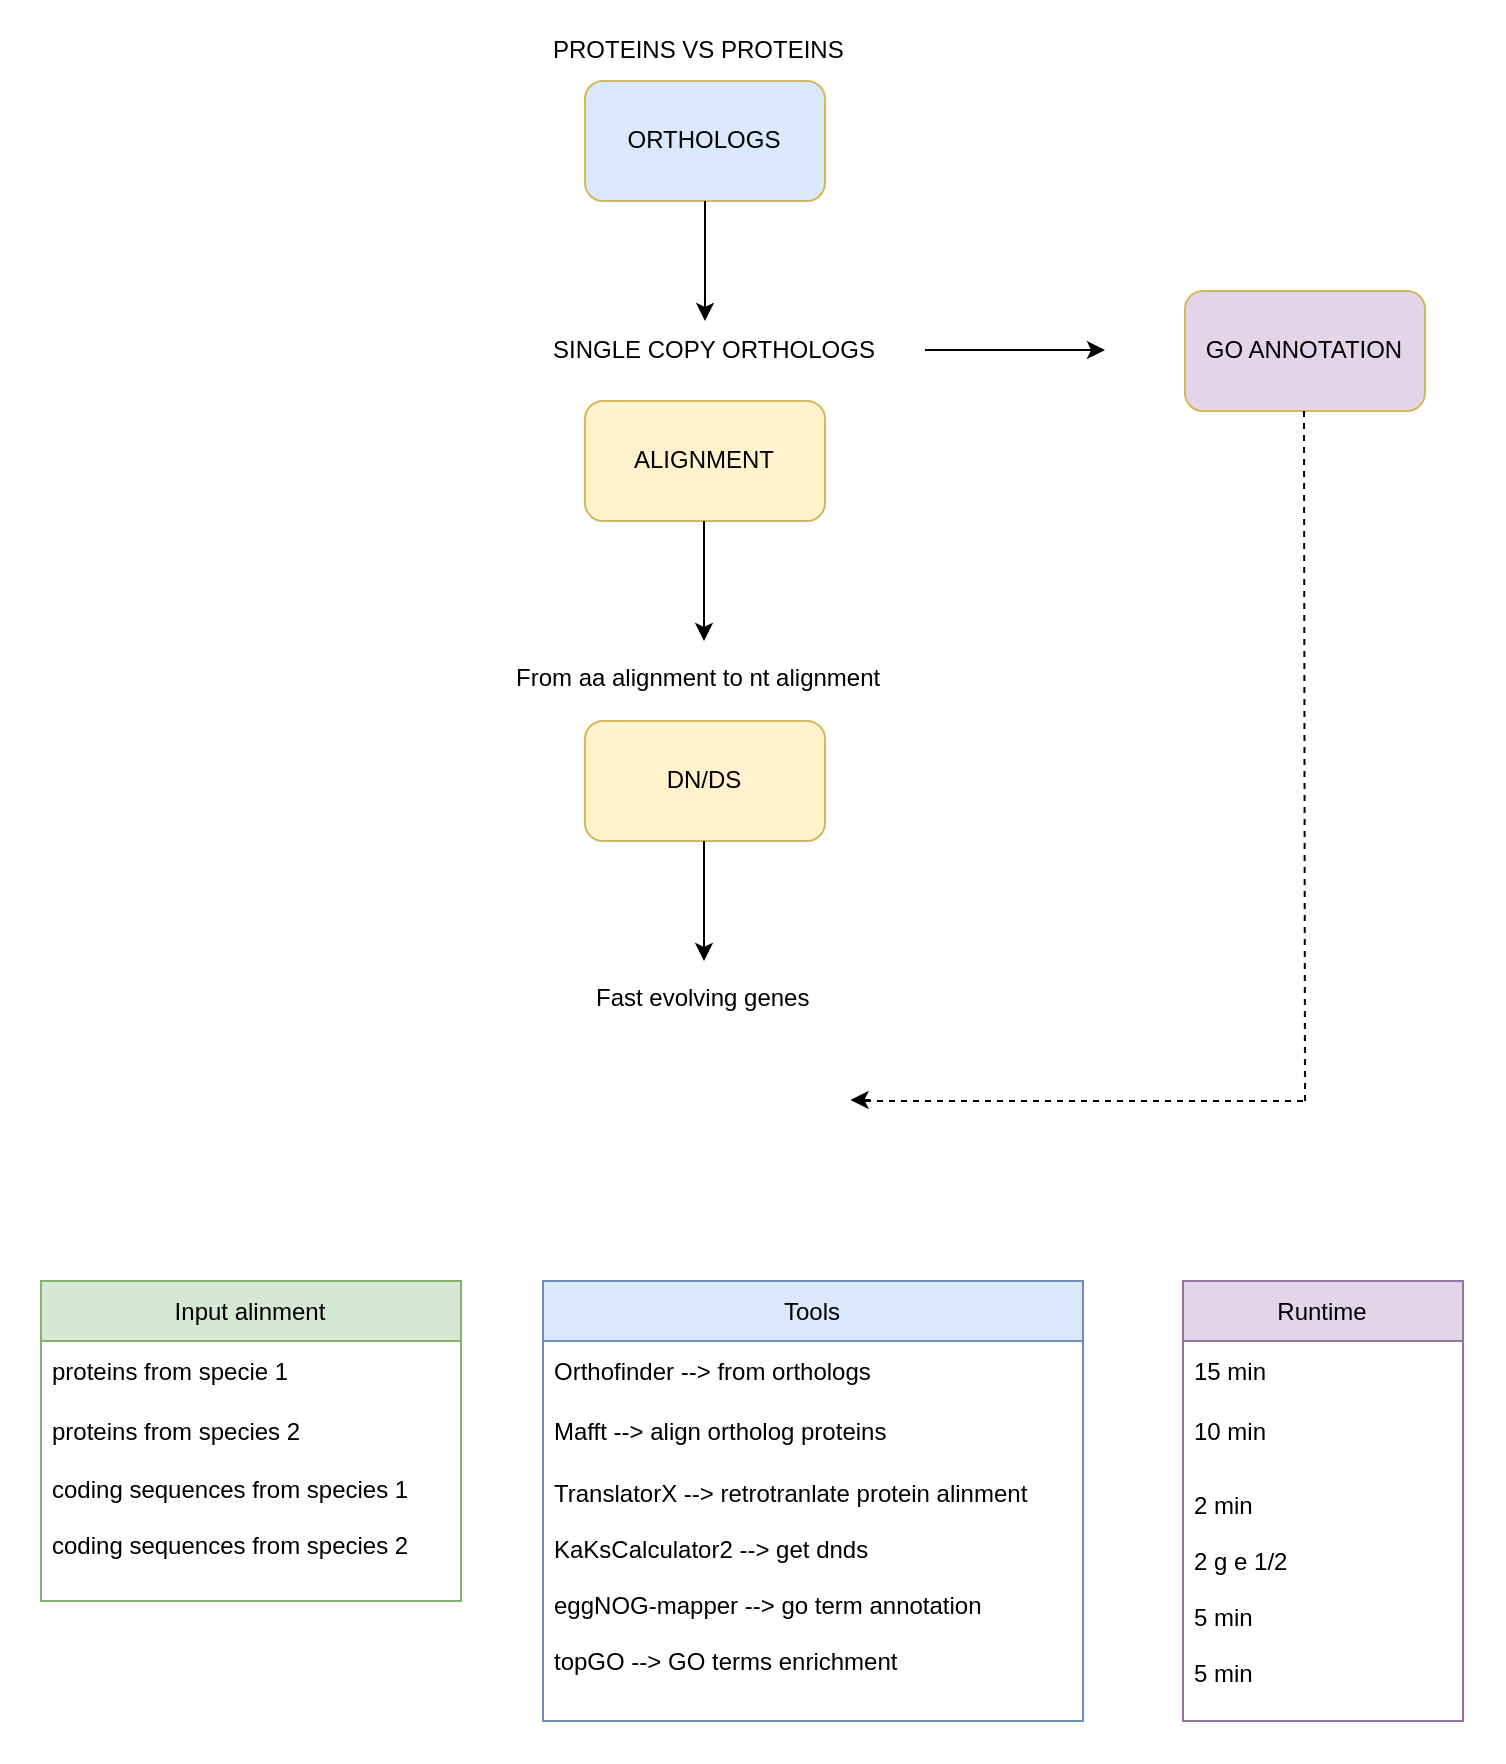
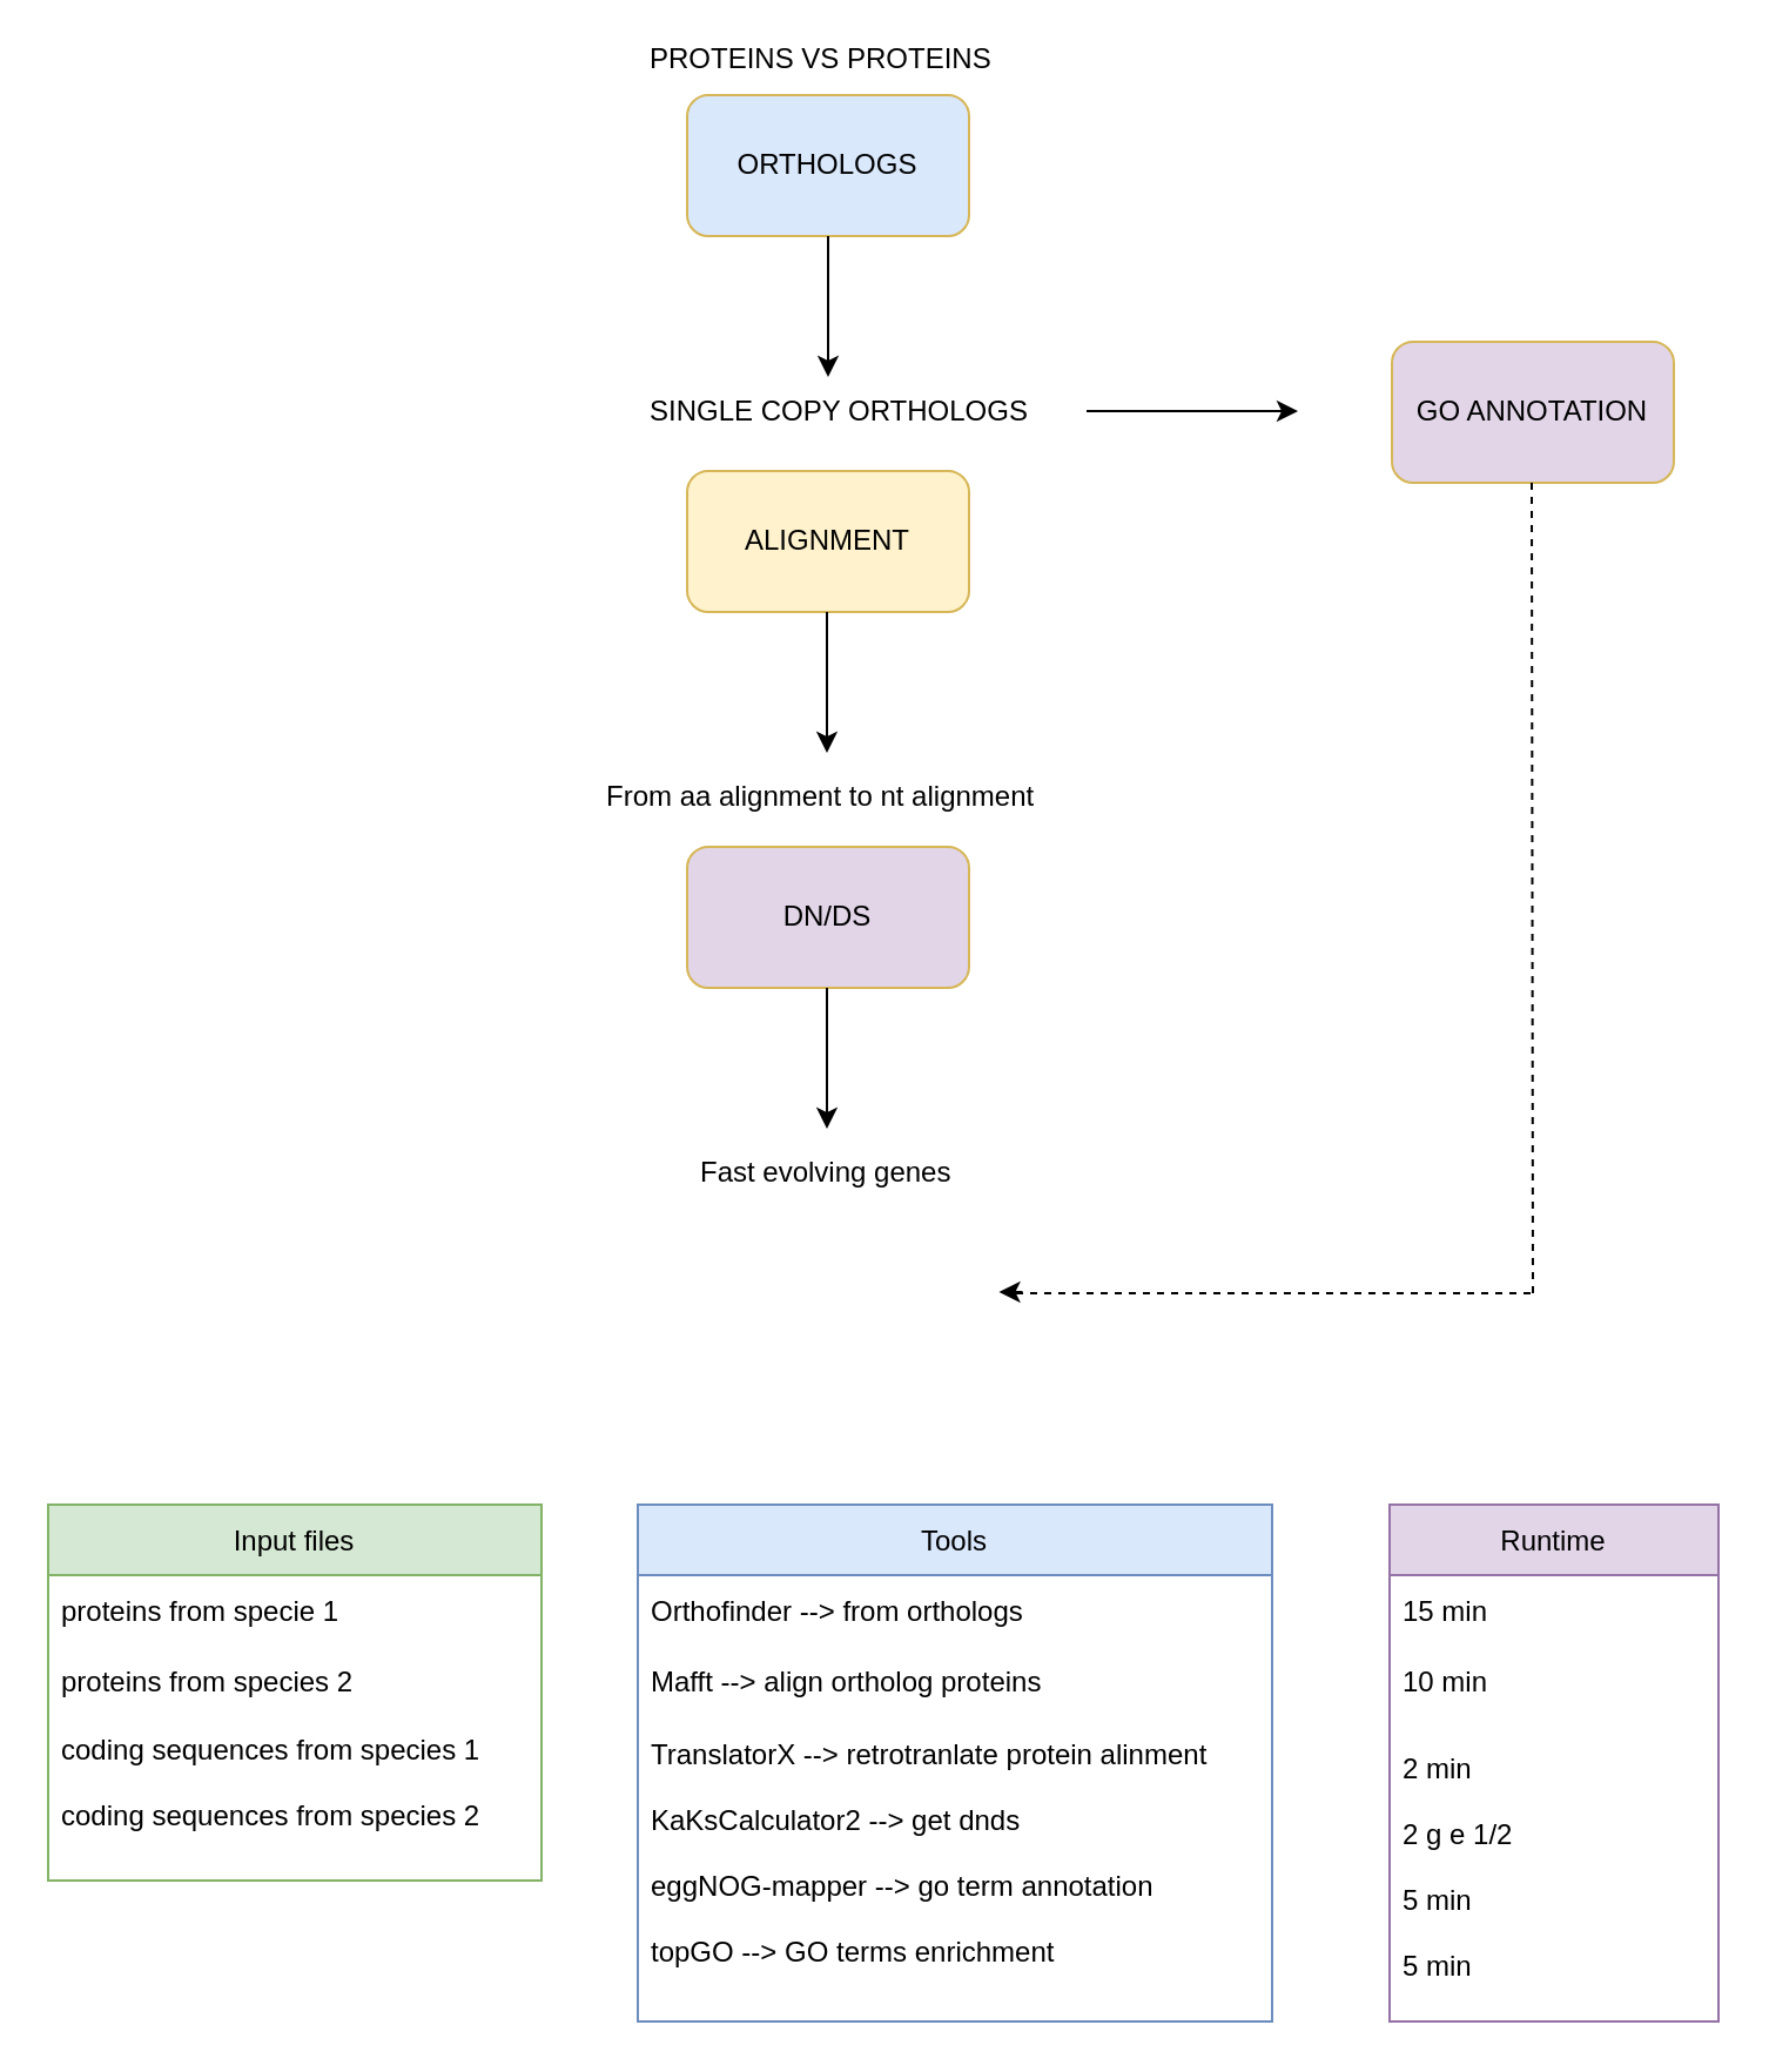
  <mxCell id="0" />
  <mxCell id="1" parent="0" />
  <mxCell id="2" value="ORTHOLOGS" style="rounded=1;whiteSpace=wrap;html=1;fillColor=#dae8fc;strokeColor=#d6b656;" vertex="1" parent="1"><mxGeometry x="292" y="40" width="120" height="60" as="geometry" /></mxCell>
  <mxCell id="3" value="" style="endArrow=classic;html=1;rounded=0;" edge="1" parent="1"><mxGeometry width="50" height="50" relative="1" as="geometry"><mxPoint x="352" y="100" as="sourcePoint" /><mxPoint x="352" y="160" as="targetPoint" /><Array as="points"><mxPoint x="352" y="100" /></Array></mxGeometry></mxCell>
  <mxCell id="4" value="ALIGNMENT" style="rounded=1;whiteSpace=wrap;html=1;fillColor=#fff2cc;strokeColor=#d6b656;" vertex="1" parent="1"><mxGeometry x="292" y="200" width="120" height="60" as="geometry" /></mxCell>
- <mxCell id="5" value="DN/DS" style="rounded=1;whiteSpace=wrap;html=1;fillColor=#fff2cc;strokeColor=#d6b656;" vertex="1" parent="1"><mxGeometry x="292" y="360" width="120" height="60" as="geometry" /></mxCell>
+ <mxCell id="5" value="DN/DS" style="rounded=1;whiteSpace=wrap;html=1;fillColor=#e1d5e7;strokeColor=#d6b656;" vertex="1" parent="1"><mxGeometry x="292" y="360" width="120" height="60" as="geometry" /></mxCell>
  <mxCell id="6" value="PROTEINS VS PROTEINS &amp;nbsp; " style="text;html=1;strokeColor=none;fillColor=none;align=center;verticalAlign=middle;whiteSpace=wrap;rounded=0;" vertex="1" parent="1"><mxGeometry x="270.25" y="20" width="164.5" height="10" as="geometry" /></mxCell>
  <mxCell id="7" value="SINGLE COPY ORTHOLOGS" style="text;html=1;strokeColor=none;fillColor=none;align=center;verticalAlign=middle;whiteSpace=wrap;rounded=0;" vertex="1" parent="1"><mxGeometry x="252" y="160" width="210" height="30" as="geometry" /></mxCell>
  <mxCell id="8" value="From aa alignment to nt alignment&#10;&#10;" style="text;strokeColor=none;fillColor=none;align=left;verticalAlign=middle;spacingLeft=4;spacingRight=4;overflow=hidden;points=[[0,0.5],[1,0.5]];portConstraint=eastwest;rotatable=0;" vertex="1" parent="1"><mxGeometry x="252" y="330" width="210" height="30" as="geometry" /></mxCell>
  <mxCell id="9" value="" style="endArrow=classic;html=1;rounded=0;" edge="1" parent="1"><mxGeometry width="50" height="50" relative="1" as="geometry"><mxPoint x="351.5" y="260" as="sourcePoint" /><mxPoint x="351.5" y="320" as="targetPoint" /><Array as="points"><mxPoint x="351.5" y="260" /></Array></mxGeometry></mxCell>
  <mxCell id="10" value="" style="endArrow=classic;html=1;rounded=0;" edge="1" parent="1"><mxGeometry width="50" height="50" relative="1" as="geometry"><mxPoint x="351.5" y="420" as="sourcePoint" /><mxPoint x="351.5" y="480" as="targetPoint" /><Array as="points"><mxPoint x="351.5" y="420" /></Array></mxGeometry></mxCell>
  <mxCell id="11" value="Fast evolving genes&#10;" style="text;strokeColor=none;fillColor=none;align=left;verticalAlign=middle;spacingLeft=4;spacingRight=4;overflow=hidden;points=[[0,0.5],[1,0.5]];portConstraint=eastwest;rotatable=0;" vertex="1" parent="1"><mxGeometry x="292" y="490" width="121" height="30" as="geometry" /></mxCell>
  <mxCell id="12" value="" style="endArrow=classic;html=1;rounded=0;" edge="1" parent="1"><mxGeometry width="50" height="50" relative="1" as="geometry"><mxPoint x="462" y="174.5" as="sourcePoint" /><mxPoint x="552" y="174.5" as="targetPoint" /></mxGeometry></mxCell>
  <mxCell id="13" value="GO ANNOTATION" style="rounded=1;whiteSpace=wrap;html=1;fillColor=#e1d5e7;strokeColor=#d6b656;" vertex="1" parent="1"><mxGeometry x="592" y="145" width="120" height="60" as="geometry" /></mxCell>
- <mxCell id="14" value="Input alinment" style="swimlane;fontStyle=0;childLayout=stackLayout;horizontal=1;startSize=30;horizontalStack=0;resizeParent=1;resizeParentMax=0;resizeLast=0;collapsible=1;marginBottom=0;fillColor=#d5e8d4;strokeColor=#82b366;" vertex="1" parent="1"><mxGeometry x="20" y="640" width="210" height="160" as="geometry" /></mxCell>
+ <mxCell id="14" value="Input files" style="swimlane;fontStyle=0;childLayout=stackLayout;horizontal=1;startSize=30;horizontalStack=0;resizeParent=1;resizeParentMax=0;resizeLast=0;collapsible=1;marginBottom=0;fillColor=#d5e8d4;strokeColor=#82b366;" vertex="1" parent="1"><mxGeometry x="20" y="640" width="210" height="160" as="geometry" /></mxCell>
  <mxCell id="15" value="proteins from specie 1" style="text;align=left;verticalAlign=middle;spacingLeft=4;spacingRight=4;overflow=hidden;points=[[0,0.5],[1,0.5]];portConstraint=eastwest;rotatable=0;" vertex="1" parent="14"><mxGeometry y="30" width="210" height="30" as="geometry" /></mxCell>
  <mxCell id="16" value="proteins from species 2" style="text;align=left;verticalAlign=middle;spacingLeft=4;spacingRight=4;overflow=hidden;points=[[0,0.5],[1,0.5]];portConstraint=eastwest;rotatable=0;" vertex="1" parent="14"><mxGeometry y="60" width="210" height="30" as="geometry" /></mxCell>
  <mxCell id="17" value="coding sequences from species 1&#10;&#10;coding sequences from species 2&#10;" style="text;align=left;verticalAlign=middle;spacingLeft=4;spacingRight=4;overflow=hidden;points=[[0,0.5],[1,0.5]];portConstraint=eastwest;rotatable=0;" vertex="1" parent="14"><mxGeometry y="90" width="210" height="70" as="geometry" /></mxCell>
  <mxCell id="18" value="Tools" style="swimlane;fontStyle=0;childLayout=stackLayout;horizontal=1;startSize=30;horizontalStack=0;resizeParent=1;resizeParentMax=0;resizeLast=0;collapsible=1;marginBottom=0;fillColor=#dae8fc;strokeColor=#6c8ebf;" vertex="1" parent="1"><mxGeometry x="271" y="640" width="270" height="220" as="geometry"><mxRectangle x="479" y="660" width="60" height="30" as="alternateBounds" /></mxGeometry></mxCell>
  <mxCell id="19" value="Orthofinder --&gt; from orthologs" style="text;strokeColor=none;fillColor=none;align=left;verticalAlign=middle;spacingLeft=4;spacingRight=4;overflow=hidden;points=[[0,0.5],[1,0.5]];portConstraint=eastwest;rotatable=0;" vertex="1" parent="18"><mxGeometry y="30" width="270" height="30" as="geometry" /></mxCell>
  <mxCell id="20" value="Mafft --&gt; align ortholog proteins" style="text;strokeColor=none;fillColor=none;align=left;verticalAlign=middle;spacingLeft=4;spacingRight=4;overflow=hidden;points=[[0,0.5],[1,0.5]];portConstraint=eastwest;rotatable=0;" vertex="1" parent="18"><mxGeometry y="60" width="270" height="30" as="geometry" /></mxCell>
  <mxCell id="21" value="TranslatorX --&gt; retrotranlate protein alinment&#10;&#10;KaKsCalculator2 --&gt; get dnds&#10;&#10;eggNOG-mapper --&gt; go term annotation&#10;&#10;topGO --&gt; GO terms enrichment&#10;" style="text;strokeColor=none;fillColor=none;align=left;verticalAlign=middle;spacingLeft=4;spacingRight=4;overflow=hidden;points=[[0,0.5],[1,0.5]];portConstraint=eastwest;rotatable=0;" vertex="1" parent="18"><mxGeometry y="90" width="270" height="130" as="geometry" /></mxCell>
  <mxCell id="22" value="Runtime" style="swimlane;fontStyle=0;childLayout=stackLayout;horizontal=1;startSize=30;horizontalStack=0;resizeParent=1;resizeParentMax=0;resizeLast=0;collapsible=1;marginBottom=0;fillColor=#e1d5e7;strokeColor=#9673a6;" vertex="1" parent="1"><mxGeometry x="591" y="640" width="140" height="220" as="geometry" /></mxCell>
  <mxCell id="23" value="15 min" style="text;strokeColor=none;fillColor=none;align=left;verticalAlign=middle;spacingLeft=4;spacingRight=4;overflow=hidden;points=[[0,0.5],[1,0.5]];portConstraint=eastwest;rotatable=0;" vertex="1" parent="22"><mxGeometry y="30" width="140" height="30" as="geometry" /></mxCell>
  <mxCell id="24" value="10 min" style="text;strokeColor=none;fillColor=none;align=left;verticalAlign=middle;spacingLeft=4;spacingRight=4;overflow=hidden;points=[[0,0.5],[1,0.5]];portConstraint=eastwest;rotatable=0;" vertex="1" parent="22"><mxGeometry y="60" width="140" height="30" as="geometry" /></mxCell>
  <mxCell id="25" value="&#10;2 min&#10;&#10;2 g e 1/2&#10;&#10;5 min&#10;&#10;5 min&#10;&#10;" style="text;strokeColor=none;fillColor=none;align=left;verticalAlign=middle;spacingLeft=4;spacingRight=4;overflow=hidden;points=[[0,0.5],[1,0.5]];portConstraint=eastwest;rotatable=0;" vertex="1" parent="22"><mxGeometry y="90" width="140" height="130" as="geometry" /></mxCell>
  <mxCell id="26" value="" style="endArrow=none;dashed=1;html=1;rounded=0;" edge="1" parent="1"><mxGeometry width="50" height="50" relative="1" as="geometry"><mxPoint x="652" y="550" as="sourcePoint" /><mxPoint x="651.5" y="205" as="targetPoint" /></mxGeometry></mxCell>
  <mxCell id="27" value="" style="endArrow=none;dashed=1;html=1;rounded=0;" edge="1" parent="1"><mxGeometry width="50" height="50" relative="1" as="geometry"><mxPoint x="432" y="550" as="sourcePoint" /><mxPoint x="652" y="550" as="targetPoint" /></mxGeometry></mxCell>
  <mxCell id="28" value="" style="endArrow=classic;html=1;rounded=0;" edge="1" parent="1"><mxGeometry width="50" height="50" relative="1" as="geometry"><mxPoint x="434.75" y="549.5" as="sourcePoint" /><mxPoint x="424.75" y="549.5" as="targetPoint" /></mxGeometry></mxCell>
